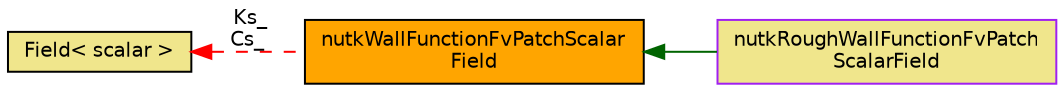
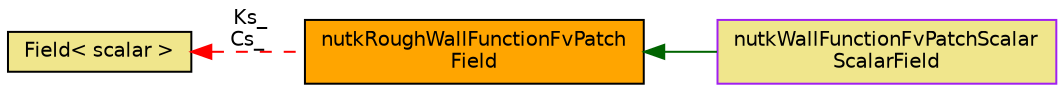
  digraph {
    rankdir=LR
    node [color=black fillcolor=khaki fontname=Helvetica fontsize=10 shape=record style=filled]
    edge [dir=back fontname=Helvetica fontsize=10 labelfontname=Helvetica labelfontsize=10]
-   n1 [color=purple fontcolor=black height=0.2 label="nutkRoughWallFunctionFvPatch\lScalarField" width=0.4]
-   n2 [fillcolor=orange height=0.2 label="nutkWallFunctionFvPatchScalar\lField" width=0.4]
+   n1 [color=purple fontcolor=black height=0.2 label="nutkWallFunctionFvPatchScalar\lScalarField" width=0.4]
+   n2 [fillcolor=orange height=0.2 label="nutkRoughWallFunctionFvPatch\lField" width=0.4]
    n3 [height=0.2 label="Field\< scalar \>" width=0.4]
    n2 -> n1 [color=darkgreen style=solid]
    n3 -> n2 [color=red label=" Ks_\nCs_" style=dashed]
  }
